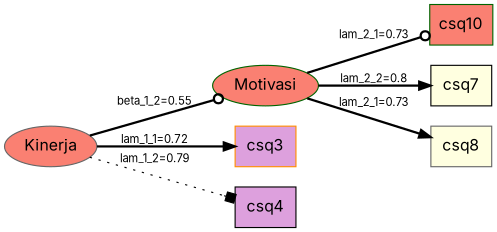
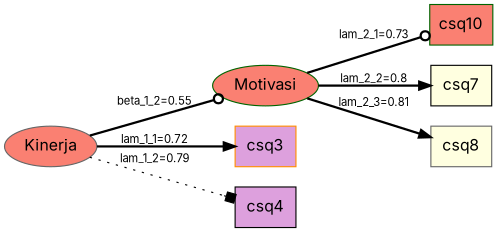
  digraph {
    fontname=Inter
    rankdir=LR
    node [color=gray40 fillcolor=salmon fontname=Inter fontsize=14 shape=box style=filled]
    edge [arrowhead=normal fontname=Inter fontsize=10 style=bold]
    Kinerja [shape=ellipse]
    Motivasi [color=darkgreen shape=ellipse]
    csq3 [color=darkorange fillcolor=plum]
    csq4 [color=black fillcolor=plum]
    csq10 [color=darkgreen]
    csq7 [color=black fillcolor=lightyellow]
    csq8 [fillcolor=lightyellow]
    Kinerja -> Motivasi [arrowhead=odot label="beta_1_2=0.55"]
    Kinerja -> csq3 [label="lam_1_1=0.72"]
    Kinerja -> csq4 [arrowhead=box label="lam_1_2=0.79" style=dotted]
    Motivasi -> csq10 [arrowhead=odot label="lam_2_1=0.73"]
    Motivasi -> csq7 [label="lam_2_2=0.8"]
-   Motivasi -> csq8 [label="lam_2_1=0.73"]
+   Motivasi -> csq8 [label="lam_2_3=0.81"]
  }
